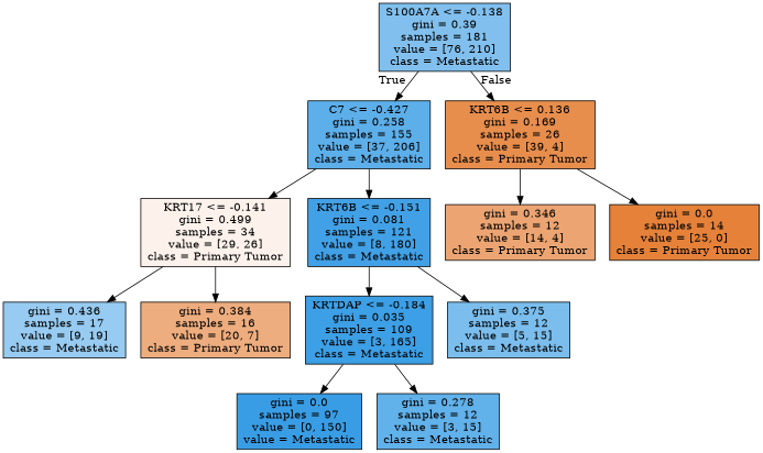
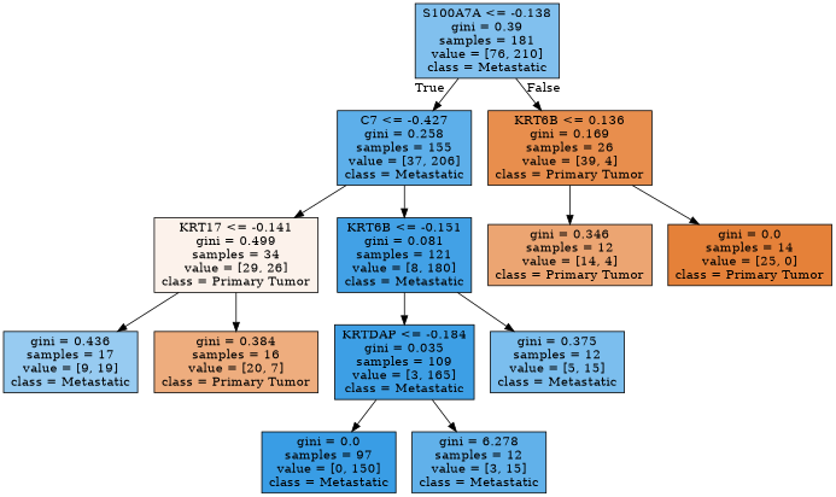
  digraph {
    node [color=black shape=box style=filled]
    n1 [fillcolor="#81c0ee" label="S100A7A <= -0.138\ngini = 0.39\nsamples = 181\nvalue = [76, 210]\nclass = Metastatic"]
    n2 [fillcolor="#5dafea" label="C7 <= -0.427\ngini = 0.258\nsamples = 155\nvalue = [37, 206]\nclass = Metastatic"]
    n3 [fillcolor="#e88e4d" label="KRT6B <= 0.136\ngini = 0.169\nsamples = 26\nvalue = [39, 4]\nclass = Primary Tumor"]
    n4 [fillcolor="#fcf2eb" label="KRT17 <= -0.141\ngini = 0.499\nsamples = 34\nvalue = [29, 26]\nclass = Primary Tumor"]
    n5 [fillcolor="#42a1e6" label="KRT6B <= -0.151\ngini = 0.081\nsamples = 121\nvalue = [8, 180]\nclass = Metastatic"]
    n6 [fillcolor="#eca572" label="gini = 0.346\nsamples = 12\nvalue = [14, 4]\nclass = Primary Tumor"]
    n7 [fillcolor="#e58139" label="gini = 0.0\nsamples = 14\nvalue = [25, 0]\nclass = Primary Tumor"]
    n8 [fillcolor="#97cbf1" label="gini = 0.436\nsamples = 17\nvalue = [9, 19]\nclass = Metastatic"]
    n9 [fillcolor="#eead7e" label="gini = 0.384\nsamples = 16\nvalue = [20, 7]\nclass = Primary Tumor"]
    n10 [fillcolor="#3d9fe5" label="KRTDAP <= -0.184\ngini = 0.035\nsamples = 109\nvalue = [3, 165]\nclass = Metastatic"]
    n11 [fillcolor="#7bbeee" label="gini = 0.375\nsamples = 12\nvalue = [5, 15]\nclass = Metastatic"]
-   n12 [fillcolor="#399de5" label="gini = 0.0\nsamples = 97\nvalue = [0, 150]\nvalue = Metastatic"]
-   n13 [fillcolor="#61b1ea" label="gini = 0.278\nsamples = 12\nvalue = [3, 15]\nclass = Metastatic"]
+   n12 [fillcolor="#399de5" label="gini = 0.0\nsamples = 97\nvalue = [0, 150]\nclass = Metastatic"]
+   n13 [fillcolor="#61b1ea" label="gini = 6.278\nsamples = 12\nvalue = [3, 15]\nclass = Metastatic"]
    n1 -> n2 [headlabel=True labelangle=45 labeldistance=2.5]
    n1 -> n3 [headlabel=False labelangle=-45 labeldistance=2.5]
    n2 -> n4
    n2 -> n5
    n3 -> n6
    n3 -> n7
    n4 -> n8
    n4 -> n9
    n5 -> n10
    n5 -> n11
    n10 -> n12
    n10 -> n13
  }
